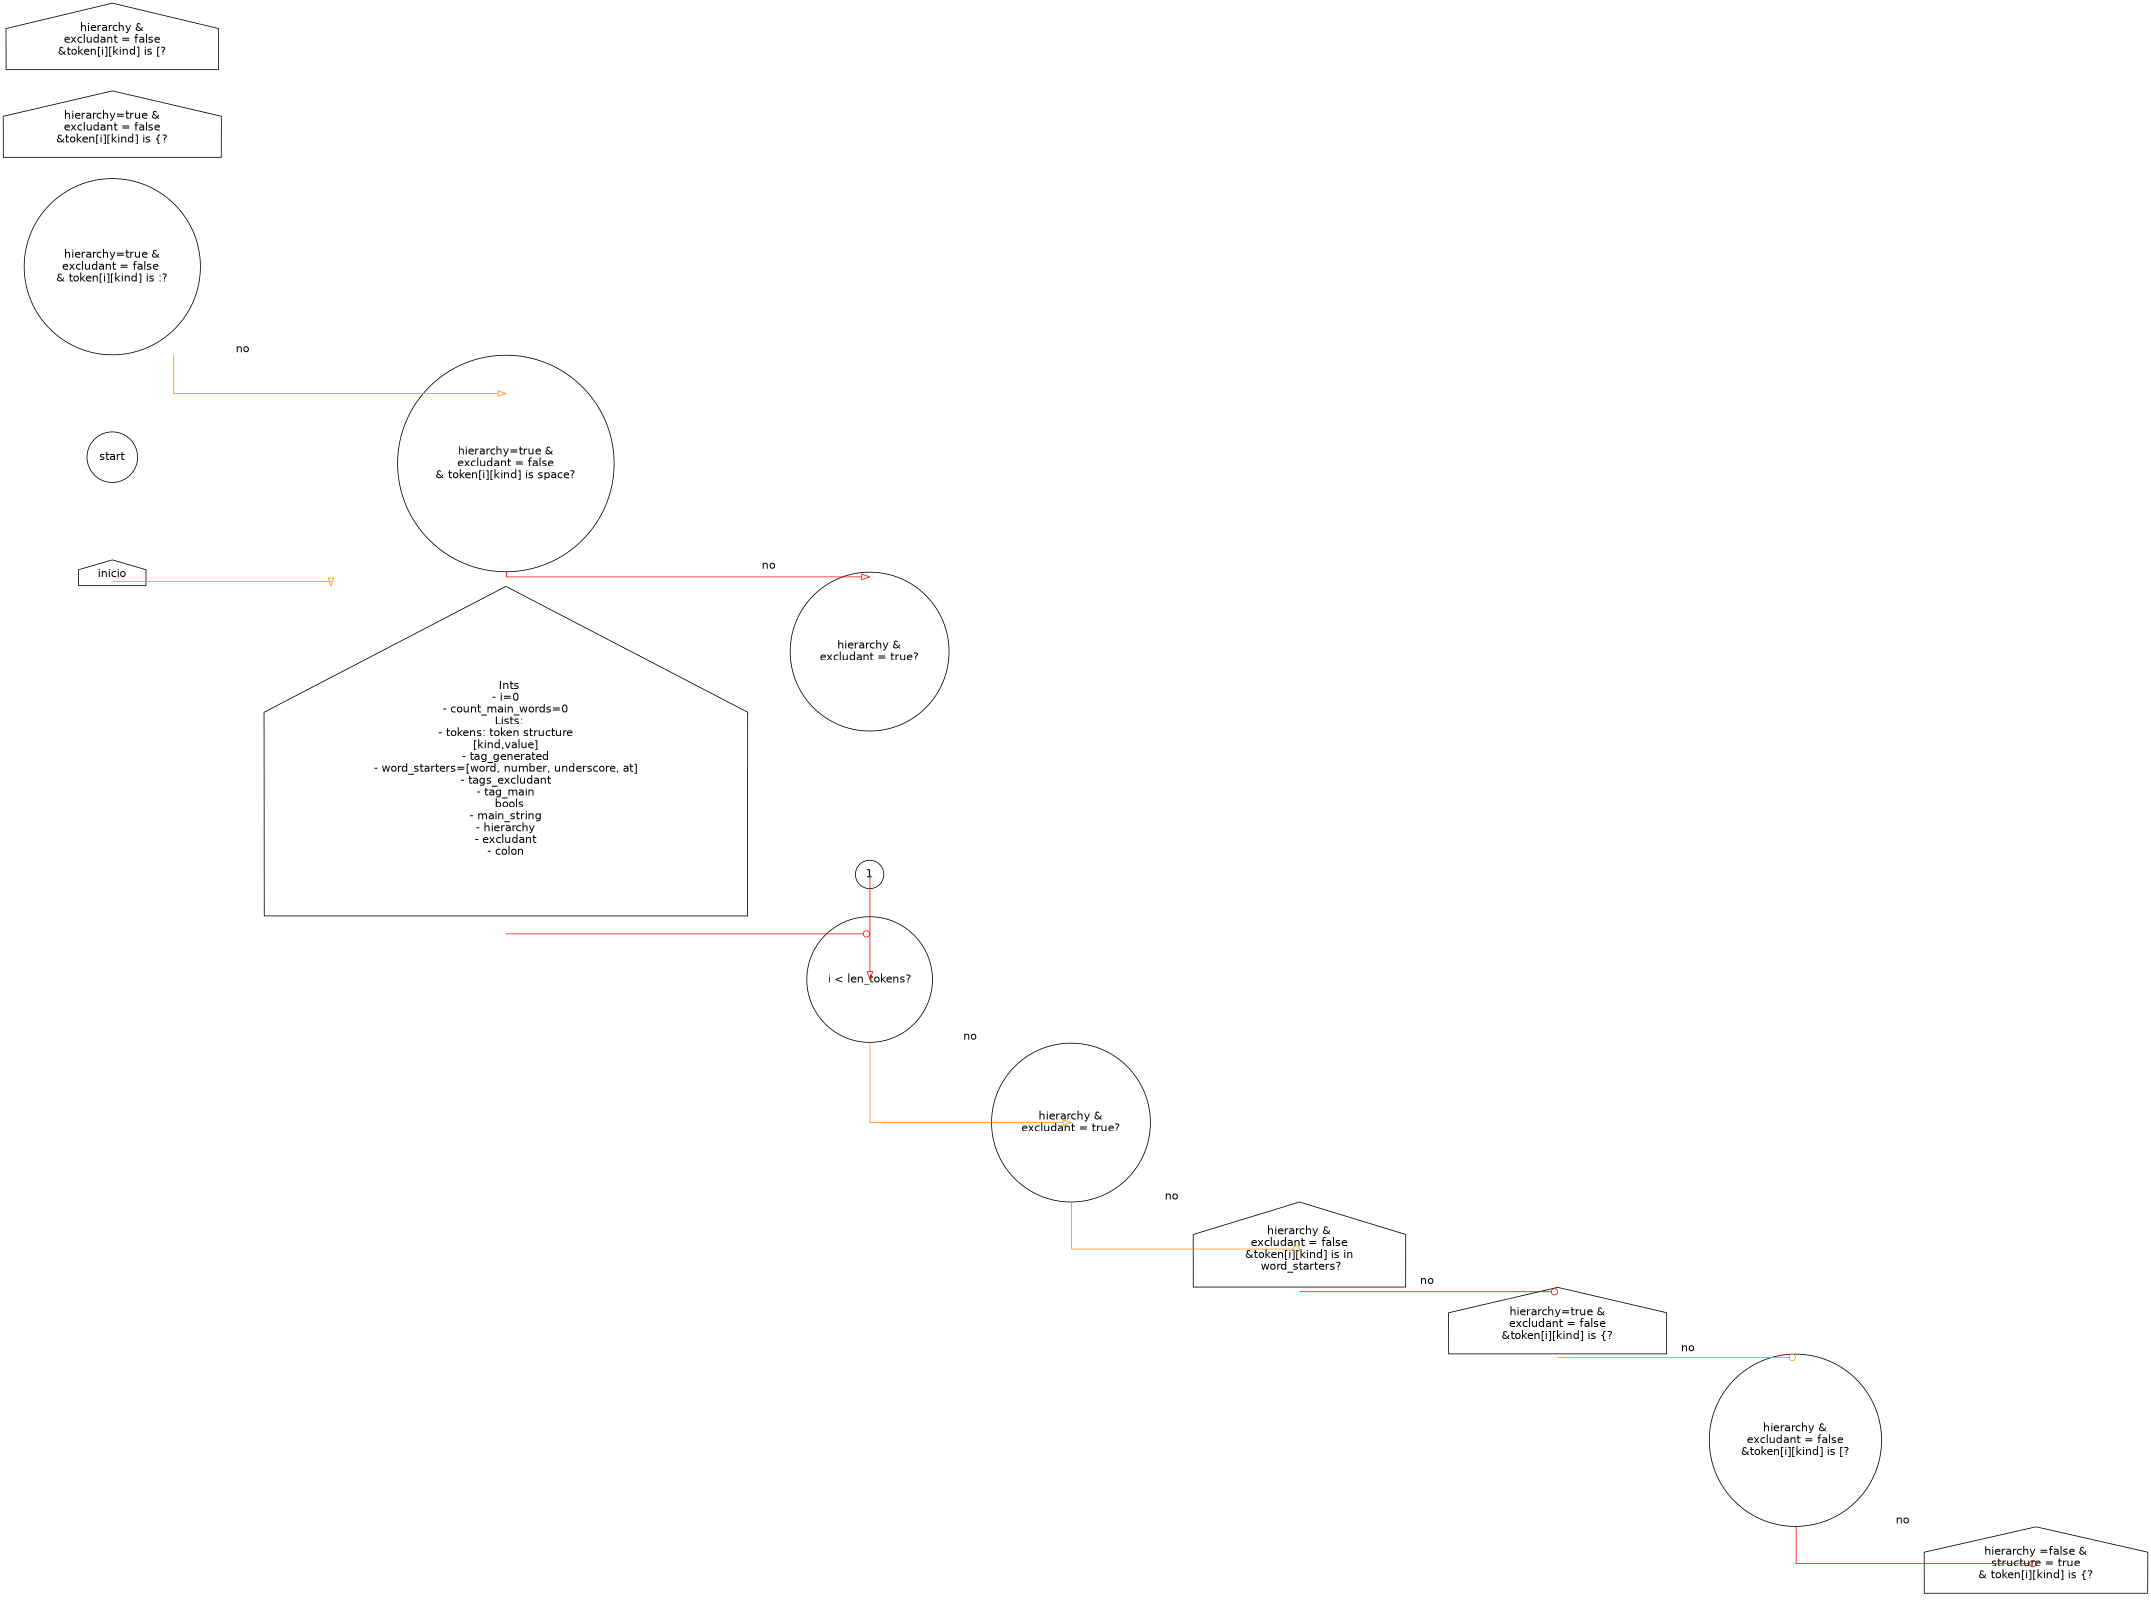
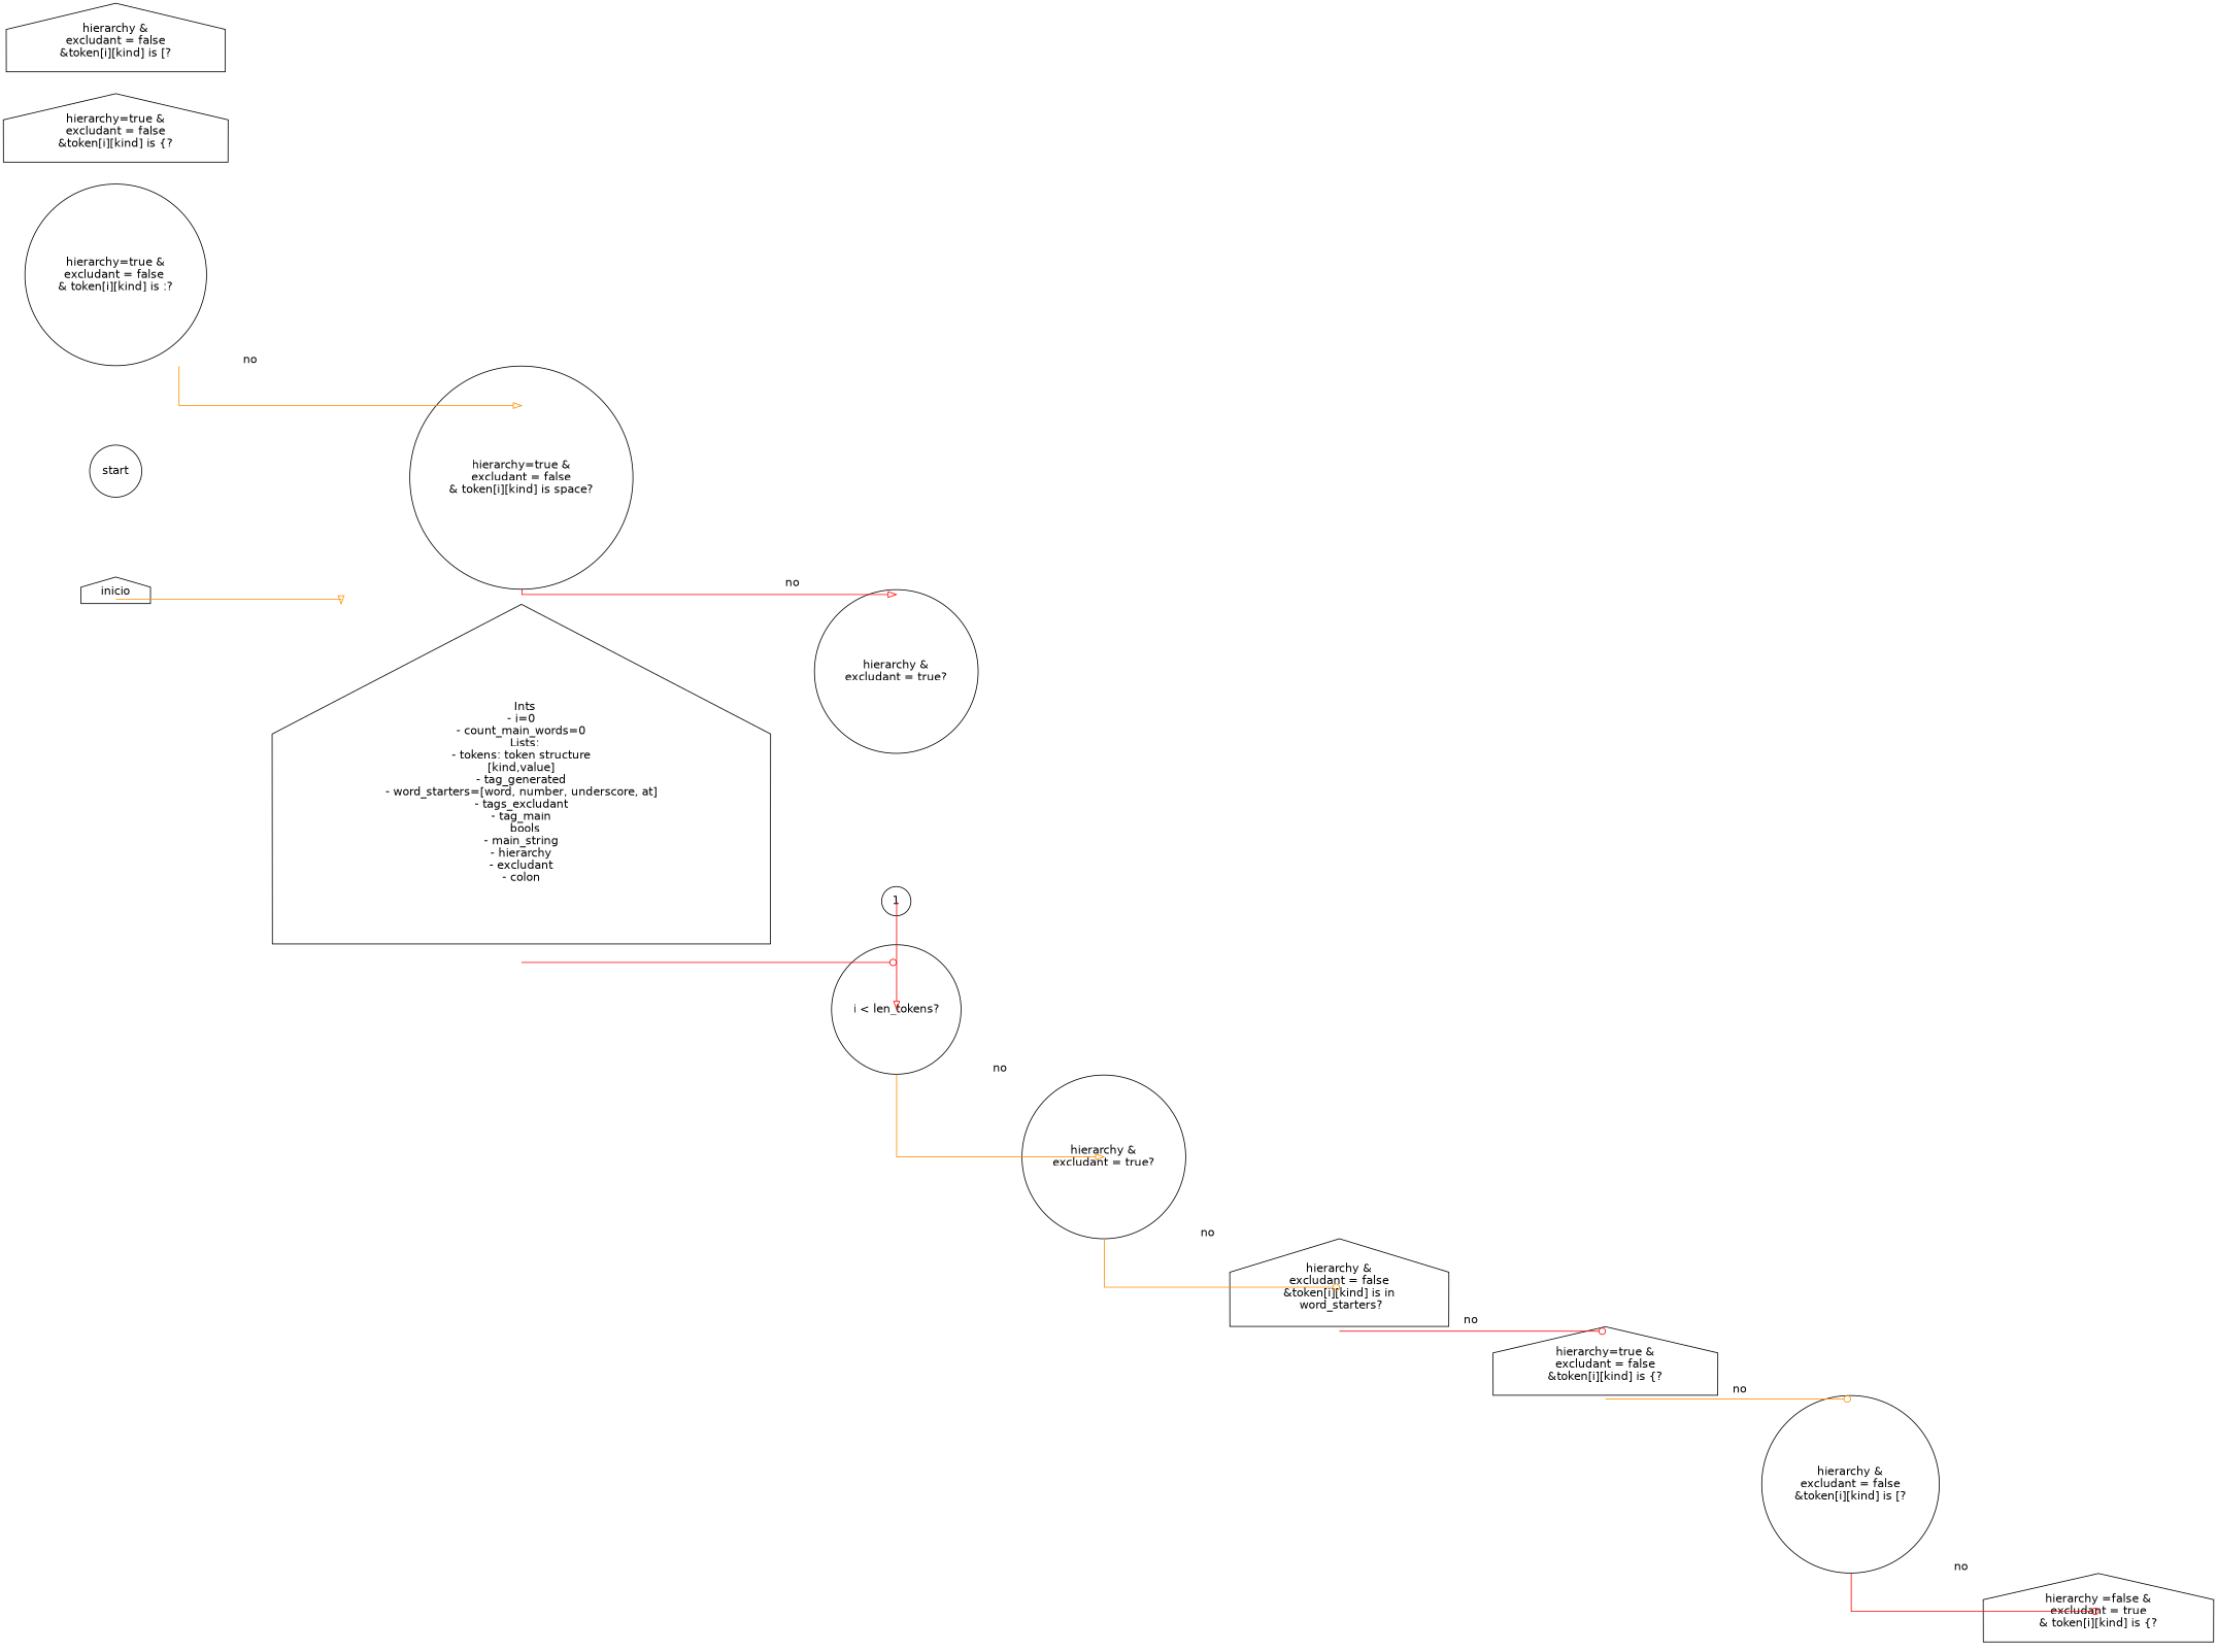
  digraph {
    fontname="DejaVu Sans"
    rankdir=LR
    splines=ortho
    node [fontname="DejaVu Sans" shape=circle]
    edge [arrowhead=onormal color=red fontname="DejaVu Sans" headport=n tailport=s]
    n1 [label=1]
    n2 [label="i < len_tokens?"]
    n3 [label="hierarchy &\nexcludant = true?"]
    start
    n5 [label="\n  Ints\n- i=0\n- count_main_words=0\n  Lists:\n- tokens: token structure\n[kind,value]\n- tag_generated\n- word_starters=[word, number, underscore, at]\n- tags_excludant\n- tag_main\n  bools\n- main_string\n- hierarchy\n- excludant\n- colon\n  " shape=house]
    n6 [label="hierarchy &\nexcludant = false\n&token[i][kind] is in\n word_starters?" shape=house]
    n7 [label="hierarchy=true &\nexcludant = false\n&token[i][kind] is {?" shape=house]
    n8 [label="hierarchy &\nexcludant = false\n&token[i][kind] is [?"]
-   n9 [label="hierarchy =false &\nstructure = true\n& token[i][kind] is {?" shape=house]
+   n9 [label="hierarchy =false &\nexcludant = true\n& token[i][kind] is {?" shape=house]
    n10 [label="hierarchy=true &\nexcludant = false \n& token[i][kind] is :?"]
    n11 [label="hierarchy=true &\nexcludant = false\n& token[i][kind] is space?"]
    n12 [label="hierarchy &\nexcludant = true?"]
    n13 [label="hierarchy=true &\nexcludant = false\n&token[i][kind] is {?" shape=house]
    n14 [label="hierarchy &\nexcludant = false\n&token[i][kind] is [?" shape=house]
    inicio [shape=house]
    subgraph sub_1 {
      rank=same
      n1
      n2
    }
    n1 -> n2 [headport=w tailport=e]
    n2 -> n3 [color=darkorange label=no]
    n3 -> n6 [arrowhead=odot color=darkorange label=no]
    n5 -> n2 [arrowhead=odot]
    n6 -> n7 [arrowhead=odot label=no]
    n7 -> n8 [arrowhead=odot color=darkorange label=no]
    n8 -> n9 [arrowhead=odot label=no]
    n10 -> n11 [color=darkorange label=no]
    n11 -> n12 [label=no]
    inicio -> n5 [color=darkorange]
  }
